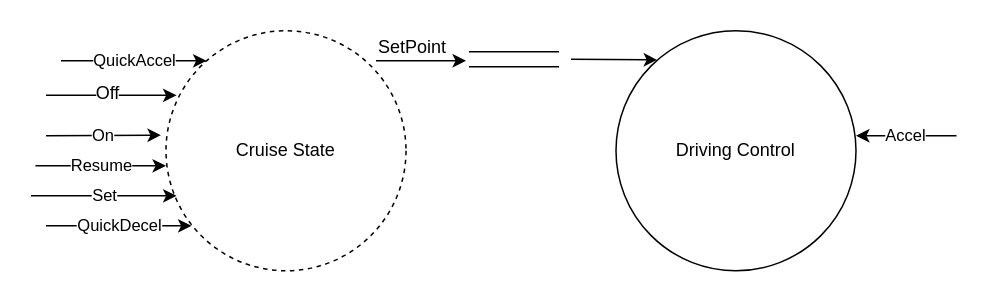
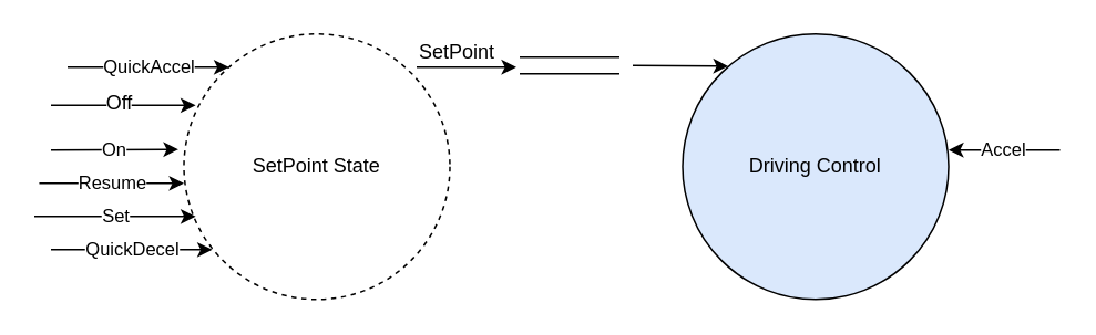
  <mxCell id="0" />
  <mxCell id="1" parent="0" />
- <mxCell id="2" value="Driving Control" style="ellipse;whiteSpace=wrap;html=1;aspect=fixed;" vertex="1" parent="1"><mxGeometry x="410" y="20" width="160" height="160" as="geometry" /></mxCell>
- <mxCell id="3" value="Cruise State" style="ellipse;whiteSpace=wrap;html=1;aspect=fixed;dashed=1;" vertex="1" parent="1"><mxGeometry x="110" y="20" width="160" height="160" as="geometry" /></mxCell>
+ <mxCell id="2" value="Driving Control" style="ellipse;whiteSpace=wrap;html=1;aspect=fixed;fillColor=#dae8fc;" vertex="1" parent="1"><mxGeometry x="410" y="20" width="160" height="160" as="geometry" /></mxCell>
+ <mxCell id="3" value="SetPoint State" style="ellipse;whiteSpace=wrap;html=1;aspect=fixed;dashed=1;" vertex="1" parent="1"><mxGeometry x="110" y="20" width="160" height="160" as="geometry" /></mxCell>
  <mxCell id="4" value="On" style="endArrow=classic;html=1;entryX=-0.021;entryY=0.435;entryDx=0;entryDy=0;entryPerimeter=0;" edge="1" parent="1" target="3"><mxGeometry width="50" height="50" relative="1" as="geometry"><mxPoint x="30" y="90" as="sourcePoint" /><mxPoint x="290" y="330" as="targetPoint" /></mxGeometry></mxCell>
  <mxCell id="5" value="" style="endArrow=classic;html=1;entryX=0.044;entryY=0.269;entryDx=0;entryDy=0;entryPerimeter=0;" edge="1" parent="1" target="3"><mxGeometry width="50" height="50" relative="1" as="geometry"><mxPoint x="30" y="63" as="sourcePoint" /><mxPoint x="470" y="300" as="targetPoint" /></mxGeometry></mxCell>
  <mxCell id="6" value="Off" style="text;html=1;align=center;verticalAlign=middle;resizable=0;points=[];labelBackgroundColor=#ffffff;" vertex="1" connectable="0" parent="5"><mxGeometry x="-0.373" y="2" relative="1" as="geometry"><mxPoint x="13" as="offset" /></mxGeometry></mxCell>
  <mxCell id="7" value="Resume" style="endArrow=classic;html=1;entryX=0.044;entryY=0.269;entryDx=0;entryDy=0;entryPerimeter=0;" edge="1" parent="1"><mxGeometry width="50" height="50" relative="1" as="geometry"><mxPoint x="22.96" y="110" as="sourcePoint" /><mxPoint x="110" y="110.04" as="targetPoint" /></mxGeometry></mxCell>
  <mxCell id="8" value="Set" style="endArrow=classic;html=1;entryX=0.044;entryY=0.269;entryDx=0;entryDy=0;entryPerimeter=0;" edge="1" parent="1"><mxGeometry width="50" height="50" relative="1" as="geometry"><mxPoint x="20" y="130" as="sourcePoint" /><mxPoint x="117.04" y="130.04" as="targetPoint" /></mxGeometry></mxCell>
  <mxCell id="9" value="QuickAccel" style="endArrow=classic;html=1;entryX=0.044;entryY=0.269;entryDx=0;entryDy=0;entryPerimeter=0;" edge="1" parent="1"><mxGeometry width="50" height="50" relative="1" as="geometry"><mxPoint x="40" y="40" as="sourcePoint" /><mxPoint x="137.04" y="40.04" as="targetPoint" /></mxGeometry></mxCell>
  <mxCell id="10" value="QuickDecel" style="endArrow=classic;html=1;entryX=0.044;entryY=0.269;entryDx=0;entryDy=0;entryPerimeter=0;" edge="1" parent="1"><mxGeometry width="50" height="50" relative="1" as="geometry"><mxPoint x="30" y="150" as="sourcePoint" /><mxPoint x="127.04" y="150.04" as="targetPoint" /></mxGeometry></mxCell>
  <mxCell id="11" value="Accel" style="endArrow=classic;html=1;" edge="1" parent="1"><mxGeometry width="50" height="50" relative="1" as="geometry"><mxPoint x="637" y="90" as="sourcePoint" /><mxPoint x="570" y="90" as="targetPoint" /></mxGeometry></mxCell>
  <mxCell id="12" value="" style="endArrow=classic;html=1;" edge="1" parent="1"><mxGeometry width="50" height="50" relative="1" as="geometry"><mxPoint x="250" y="40" as="sourcePoint" /><mxPoint x="310" y="40" as="targetPoint" /></mxGeometry></mxCell>
  <mxCell id="13" value="SetPoint" style="text;html=1;align=center;verticalAlign=middle;resizable=0;points=[];labelBackgroundColor=#ffffff;" vertex="1" connectable="0" parent="12"><mxGeometry x="0.357" y="2" relative="1" as="geometry"><mxPoint x="-17.5" y="-8" as="offset" /></mxGeometry></mxCell>
  <mxCell id="14" value="" style="endArrow=none;html=1;" edge="1" parent="1"><mxGeometry width="50" height="50" relative="1" as="geometry"><mxPoint x="312" y="34" as="sourcePoint" /><mxPoint x="372" y="34" as="targetPoint" /></mxGeometry></mxCell>
  <mxCell id="15" value="" style="endArrow=none;html=1;" edge="1" parent="1"><mxGeometry width="50" height="50" relative="1" as="geometry"><mxPoint x="312" y="44" as="sourcePoint" /><mxPoint x="372" y="44" as="targetPoint" /></mxGeometry></mxCell>
  <mxCell id="16" value="" style="endArrow=classic;html=1;entryX=0;entryY=0;entryDx=0;entryDy=0;" edge="1" parent="1"><mxGeometry width="50" height="50" relative="1" as="geometry"><mxPoint x="380" y="39" as="sourcePoint" /><mxPoint x="437.431" y="39.431" as="targetPoint" /></mxGeometry></mxCell>
